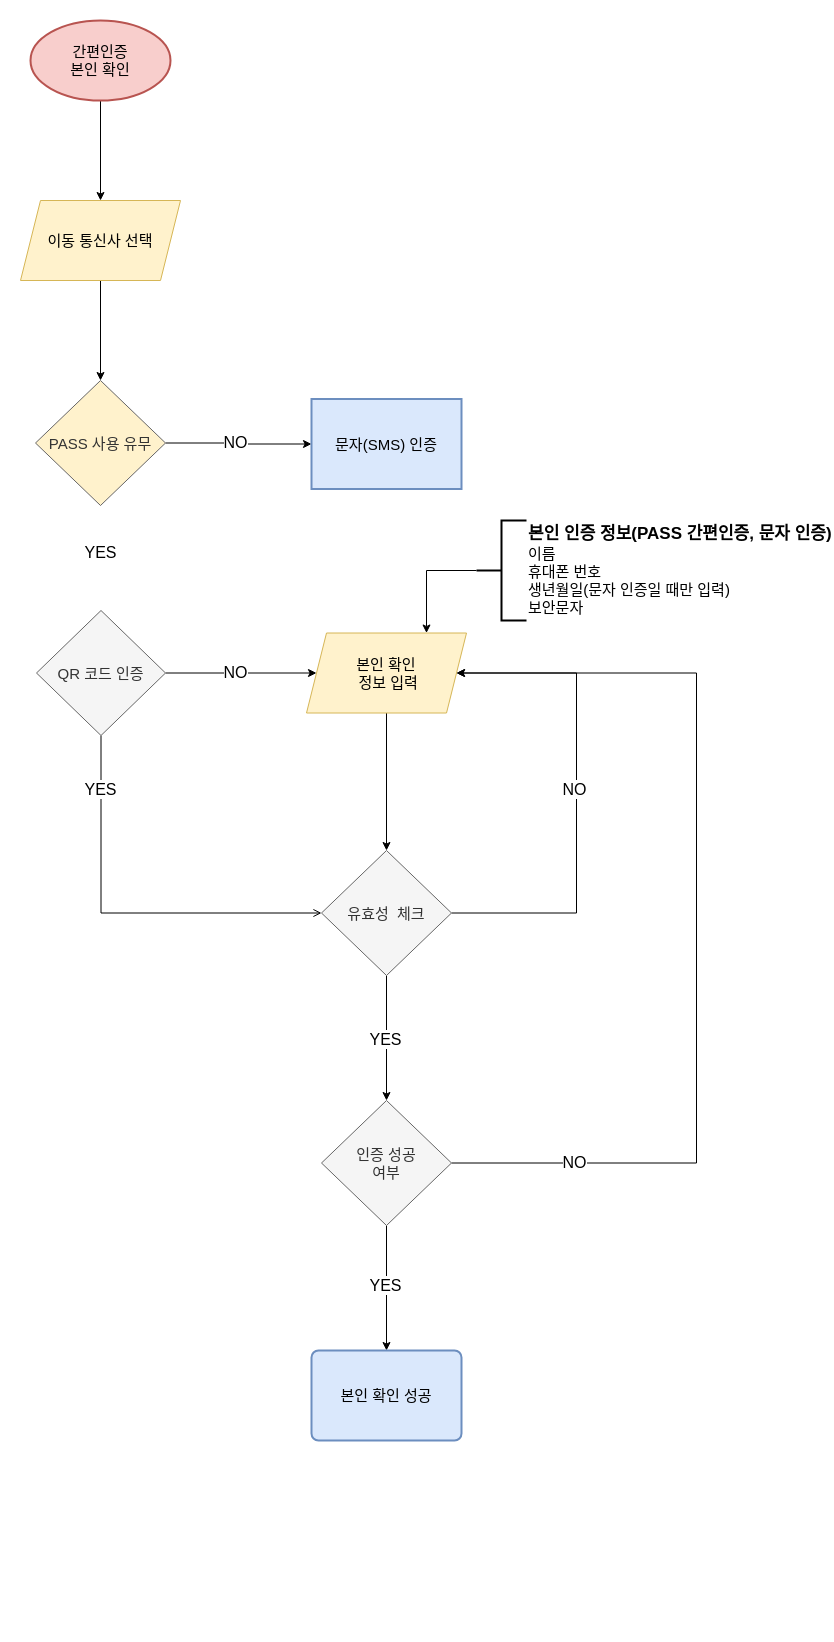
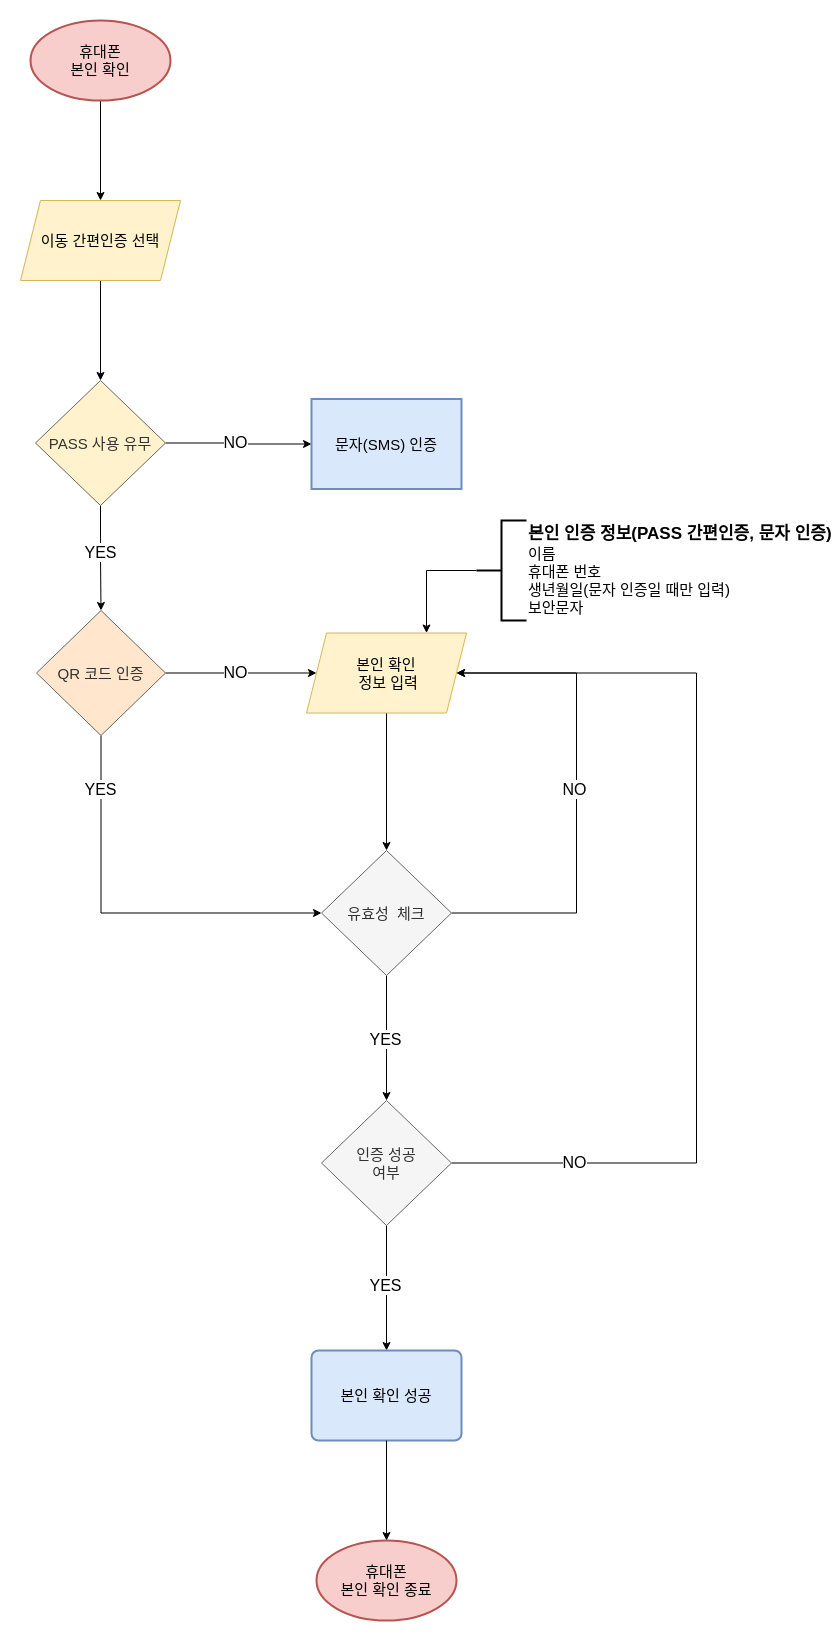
  <mxCell id="0" />
  <mxCell id="1" parent="0" />
  <mxCell id="2" style="edgeStyle=orthogonalEdgeStyle;rounded=0;orthogonalLoop=1;jettySize=auto;html=1;entryX=0.5;entryY=0;entryDx=0;entryDy=0;" edge="1" parent="1" source="3" target="8"><mxGeometry relative="1" as="geometry"><mxPoint x="-14" y="360" as="targetPoint" /></mxGeometry></mxCell>
- <mxCell id="3" value="&lt;div&gt;&lt;font style=&quot;font-size: 15px;&quot;&gt;간편인증&lt;/font&gt;&lt;/div&gt;&lt;font style=&quot;font-size: 15px;&quot;&gt;본인 확인&lt;/font&gt;" style="strokeWidth=2;html=1;shape=mxgraph.flowchart.start_1;whiteSpace=wrap;fillColor=#f8cecc;strokeColor=#b85450;" vertex="1" parent="1"><mxGeometry x="30" y="20" width="140" height="80" as="geometry" /></mxCell>
+ <mxCell id="3" value="&lt;div&gt;&lt;font style=&quot;font-size: 15px;&quot;&gt;휴대폰&lt;/font&gt;&lt;/div&gt;&lt;font style=&quot;font-size: 15px;&quot;&gt;본인 확인&lt;/font&gt;" style="strokeWidth=2;html=1;shape=mxgraph.flowchart.start_1;whiteSpace=wrap;fillColor=#f8cecc;strokeColor=#b85450;" vertex="1" parent="1"><mxGeometry x="30" y="20" width="140" height="80" as="geometry" /></mxCell>
+ <mxCell id="4" style="edgeStyle=orthogonalEdgeStyle;rounded=0;orthogonalLoop=1;jettySize=auto;html=1;entryX=0.5;entryY=0;entryDx=0;entryDy=0;" edge="1" parent="1" source="6" target="12"><mxGeometry relative="1" as="geometry" /></mxCell>
  <mxCell id="5" style="edgeStyle=orthogonalEdgeStyle;rounded=0;orthogonalLoop=1;jettySize=auto;html=1;" edge="1" parent="1" source="6" target="15"><mxGeometry relative="1" as="geometry" /></mxCell>
  <mxCell id="6" value="&lt;font style=&quot;font-size: 15px;&quot;&gt;PASS 사용 유무&lt;/font&gt;" style="rhombus;whiteSpace=wrap;html=1;fillColor=#fff2cc;fontColor=#333333;strokeColor=#666666;" vertex="1" parent="1"><mxGeometry x="35" y="380" width="130" height="125" as="geometry" /></mxCell>
  <mxCell id="7" style="edgeStyle=orthogonalEdgeStyle;rounded=0;orthogonalLoop=1;jettySize=auto;html=1;" edge="1" parent="1" source="8" target="6"><mxGeometry relative="1" as="geometry" /></mxCell>
- <mxCell id="8" value="&lt;span style=&quot;font-size: 15px;&quot;&gt;이동 통신사 선택&lt;/span&gt;" style="shape=parallelogram;perimeter=parallelogramPerimeter;whiteSpace=wrap;html=1;fixedSize=1;fillColor=#fff2cc;strokeColor=#d6b656;" vertex="1" parent="1"><mxGeometry x="20" y="200" width="160" height="80" as="geometry" /></mxCell>
+ <mxCell id="8" value="&lt;span style=&quot;font-size: 15px;&quot;&gt;이동 간편인증 선택&lt;/span&gt;" style="shape=parallelogram;perimeter=parallelogramPerimeter;whiteSpace=wrap;html=1;fixedSize=1;fillColor=#fff2cc;strokeColor=#d6b656;" vertex="1" parent="1"><mxGeometry x="20" y="200" width="160" height="80" as="geometry" /></mxCell>
  <mxCell id="9" value="NO" style="edgeLabel;html=1;align=center;verticalAlign=middle;resizable=0;points=[];fontSize=16;" vertex="1" connectable="0" parent="1"><mxGeometry x="280.995" y="333" as="geometry"><mxPoint x="-46" y="108" as="offset" /></mxGeometry></mxCell>
  <mxCell id="10" style="edgeStyle=orthogonalEdgeStyle;rounded=0;orthogonalLoop=1;jettySize=auto;html=1;entryX=0;entryY=0.5;entryDx=0;entryDy=0;" edge="1" parent="1" source="12" target="17"><mxGeometry relative="1" as="geometry"><mxPoint x="601" y="580" as="targetPoint" /></mxGeometry></mxCell>
- <mxCell id="11" style="edgeStyle=orthogonalEdgeStyle;rounded=0;orthogonalLoop=1;jettySize=auto;html=1;entryX=0;entryY=0.5;entryDx=0;entryDy=0;endArrow=open;" edge="1" parent="1" source="12" target="20"><mxGeometry relative="1" as="geometry"><mxPoint x="100.5" y="920" as="targetPoint" /><Array as="points"><mxPoint x="101" y="912" /></Array></mxGeometry></mxCell>
- <mxCell id="12" value="&lt;span style=&quot;font-size: 15px;&quot;&gt;QR 코드 인증&lt;/span&gt;" style="rhombus;whiteSpace=wrap;html=1;fillColor=#f5f5f5;fontColor=#333333;strokeColor=#666666;" vertex="1" parent="1"><mxGeometry x="36" y="610" width="129" height="125" as="geometry" /></mxCell>
+ <mxCell id="11" style="edgeStyle=orthogonalEdgeStyle;rounded=0;orthogonalLoop=1;jettySize=auto;html=1;entryX=0;entryY=0.5;entryDx=0;entryDy=0;" edge="1" parent="1" source="12" target="20"><mxGeometry relative="1" as="geometry"><mxPoint x="100.5" y="920" as="targetPoint" /><Array as="points"><mxPoint x="101" y="912" /></Array></mxGeometry></mxCell>
+ <mxCell id="12" value="&lt;span style=&quot;font-size: 15px;&quot;&gt;QR 코드 인증&lt;/span&gt;" style="rhombus;whiteSpace=wrap;html=1;fillColor=#ffe6cc;fontColor=#333333;strokeColor=#666666;" vertex="1" parent="1"><mxGeometry x="36" y="610" width="129" height="125" as="geometry" /></mxCell>
  <mxCell id="13" value="YES" style="edgeLabel;html=1;align=center;verticalAlign=middle;resizable=0;points=[];fontSize=16;" vertex="1" connectable="0" parent="1"><mxGeometry x="145.995" y="443.5" as="geometry"><mxPoint x="-46" y="108" as="offset" /></mxGeometry></mxCell>
  <mxCell id="14" value="NO" style="edgeLabel;html=1;align=center;verticalAlign=middle;resizable=0;points=[];fontSize=16;" vertex="1" connectable="0" parent="1"><mxGeometry x="280.995" y="563.5" as="geometry"><mxPoint x="-46" y="108" as="offset" /></mxGeometry></mxCell>
  <mxCell id="15" value="&lt;font style=&quot;font-size: 15px;&quot;&gt;문자(SMS) 인증&lt;/font&gt;" style="whiteSpace=wrap;html=1;absoluteArcSize=1;arcSize=14;strokeWidth=2;fillColor=#dae8fc;strokeColor=#6c8ebf;rounded=0;" vertex="1" parent="1"><mxGeometry x="311" y="398.5" width="150" height="90" as="geometry" /></mxCell>
  <mxCell id="16" style="edgeStyle=orthogonalEdgeStyle;rounded=0;orthogonalLoop=1;jettySize=auto;html=1;" edge="1" parent="1" source="17" target="20"><mxGeometry relative="1" as="geometry" /></mxCell>
  <mxCell id="17" value="&lt;font style=&quot;font-size: 15px;&quot;&gt;본인 확인&lt;/font&gt;&lt;div&gt;&lt;font style=&quot;font-size: 15px;&quot;&gt;&amp;nbsp;정보 입력&lt;/font&gt;&lt;/div&gt;" style="shape=parallelogram;perimeter=parallelogramPerimeter;whiteSpace=wrap;html=1;fixedSize=1;fillColor=#fff2cc;strokeColor=#d6b656;" vertex="1" parent="1"><mxGeometry x="306" y="632.5" width="160" height="80" as="geometry" /></mxCell>
  <mxCell id="18" style="edgeStyle=orthogonalEdgeStyle;rounded=0;orthogonalLoop=1;jettySize=auto;html=1;entryX=1;entryY=0.5;entryDx=0;entryDy=0;" edge="1" parent="1" source="20" target="17"><mxGeometry relative="1" as="geometry"><mxPoint x="596" y="670" as="targetPoint" /><Array as="points"><mxPoint x="576" y="912" /><mxPoint x="576" y="672" /></Array></mxGeometry></mxCell>
  <mxCell id="19" style="edgeStyle=orthogonalEdgeStyle;rounded=0;orthogonalLoop=1;jettySize=auto;html=1;entryX=0.5;entryY=0;entryDx=0;entryDy=0;" edge="1" parent="1" source="20"><mxGeometry relative="1" as="geometry"><mxPoint x="386" y="1100" as="targetPoint" /></mxGeometry></mxCell>
  <mxCell id="20" value="&lt;span style=&quot;font-size: 15px;&quot;&gt;유효성&amp;nbsp; 체크&lt;/span&gt;" style="rhombus;whiteSpace=wrap;html=1;fillColor=#f5f5f5;fontColor=#333333;strokeColor=#666666;" vertex="1" parent="1"><mxGeometry x="321" y="850" width="130" height="125" as="geometry" /></mxCell>
  <mxCell id="21" value="YES" style="edgeLabel;html=1;align=center;verticalAlign=middle;resizable=0;points=[];fontSize=16;" vertex="1" connectable="0" parent="1"><mxGeometry x="145.995" y="680" as="geometry"><mxPoint x="-46" y="108" as="offset" /></mxGeometry></mxCell>
  <mxCell id="22" value="YES" style="edgeLabel;html=1;align=center;verticalAlign=middle;resizable=0;points=[];fontSize=16;" vertex="1" connectable="0" parent="1"><mxGeometry x="430.995" y="930" as="geometry"><mxPoint x="-46" y="108" as="offset" /></mxGeometry></mxCell>
  <mxCell id="23" value="NO" style="edgeLabel;html=1;align=center;verticalAlign=middle;resizable=0;points=[];fontSize=16;" vertex="1" connectable="0" parent="1"><mxGeometry x="619.995" y="680" as="geometry"><mxPoint x="-46" y="108" as="offset" /></mxGeometry></mxCell>
  <mxCell id="24" style="edgeStyle=orthogonalEdgeStyle;rounded=0;orthogonalLoop=1;jettySize=auto;html=1;entryX=1;entryY=0.5;entryDx=0;entryDy=0;" edge="1" parent="1" source="26" target="17"><mxGeometry relative="1" as="geometry"><mxPoint x="676" y="670" as="targetPoint" /><Array as="points"><mxPoint x="696" y="1162" /><mxPoint x="696" y="672" /></Array></mxGeometry></mxCell>
  <mxCell id="25" style="edgeStyle=orthogonalEdgeStyle;rounded=0;orthogonalLoop=1;jettySize=auto;html=1;" edge="1" parent="1" source="26"><mxGeometry relative="1" as="geometry"><mxPoint x="386" y="1350" as="targetPoint" /></mxGeometry></mxCell>
  <mxCell id="26" value="&lt;span style=&quot;font-size: 15px;&quot;&gt;인증 성공&lt;/span&gt;&lt;div&gt;&lt;span style=&quot;font-size: 15px;&quot;&gt;여부&lt;/span&gt;&lt;/div&gt;" style="rhombus;whiteSpace=wrap;html=1;fillColor=#f5f5f5;fontColor=#333333;strokeColor=#666666;" vertex="1" parent="1"><mxGeometry x="321" y="1100" width="130" height="125" as="geometry" /></mxCell>
  <mxCell id="27" value="NO" style="edgeLabel;html=1;align=center;verticalAlign=middle;resizable=0;points=[];fontSize=16;" vertex="1" connectable="0" parent="1"><mxGeometry x="619.995" y="1053" as="geometry"><mxPoint x="-46" y="108" as="offset" /></mxGeometry></mxCell>
  <mxCell id="28" value="YES" style="edgeLabel;html=1;align=center;verticalAlign=middle;resizable=0;points=[];fontSize=16;" vertex="1" connectable="0" parent="1"><mxGeometry x="430.995" y="1176" as="geometry"><mxPoint x="-46" y="108" as="offset" /></mxGeometry></mxCell>
  <mxCell id="29" value="&lt;span style=&quot;font-size: 15px;&quot;&gt;본인 확인 성공&lt;/span&gt;" style="rounded=1;whiteSpace=wrap;html=1;absoluteArcSize=1;arcSize=14;strokeWidth=2;fillColor=#dae8fc;strokeColor=#6c8ebf;" vertex="1" parent="1"><mxGeometry x="311" y="1350" width="150" height="90" as="geometry" /></mxCell>
+ <mxCell id="30" value="&lt;div&gt;&lt;span style=&quot;font-size: 15px;&quot;&gt;휴대폰&lt;/span&gt;&lt;/div&gt;&lt;span style=&quot;font-size: 15px;&quot;&gt;본인 확인 종료&lt;/span&gt;" style="strokeWidth=2;html=1;shape=mxgraph.flowchart.start_1;whiteSpace=wrap;fillColor=#f8cecc;strokeColor=#b85450;" vertex="1" parent="1"><mxGeometry x="316" y="1540" width="140" height="80" as="geometry" /></mxCell>
+ <mxCell id="31" style="edgeStyle=orthogonalEdgeStyle;rounded=0;orthogonalLoop=1;jettySize=auto;html=1;entryX=0.5;entryY=0;entryDx=0;entryDy=0;entryPerimeter=0;" edge="1" parent="1" source="29" target="30"><mxGeometry relative="1" as="geometry" /></mxCell>
  <mxCell id="32" style="edgeStyle=orthogonalEdgeStyle;rounded=0;orthogonalLoop=1;jettySize=auto;html=1;entryX=0.75;entryY=0;entryDx=0;entryDy=0;" edge="1" parent="1" source="33" target="17"><mxGeometry relative="1" as="geometry" /></mxCell>
  <mxCell id="33" value="&lt;b style=&quot;&quot;&gt;&lt;font style=&quot;font-size: 17px;&quot;&gt;본인 인증 정보(PASS 간편인증, 문자 인증)&lt;/font&gt;&lt;/b&gt;&lt;div&gt;&lt;span style=&quot;font-size: 15px;&quot;&gt;이름&lt;/span&gt;&lt;/div&gt;&lt;div&gt;&lt;span style=&quot;font-size: 15px;&quot;&gt;휴대폰 번호&lt;/span&gt;&lt;/div&gt;&lt;div&gt;&lt;span style=&quot;font-size: 15px;&quot;&gt;생년월일(문자 인증일 때만 입력)&lt;br&gt;&lt;/span&gt;&lt;div&gt;&lt;span style=&quot;font-size: 15px;&quot;&gt;보안문자&lt;/span&gt;&lt;/div&gt;&lt;/div&gt;" style="strokeWidth=2;html=1;shape=mxgraph.flowchart.annotation_2;align=left;labelPosition=right;pointerEvents=1;" vertex="1" parent="1"><mxGeometry x="476" y="520" width="50" height="100" as="geometry" /></mxCell>
